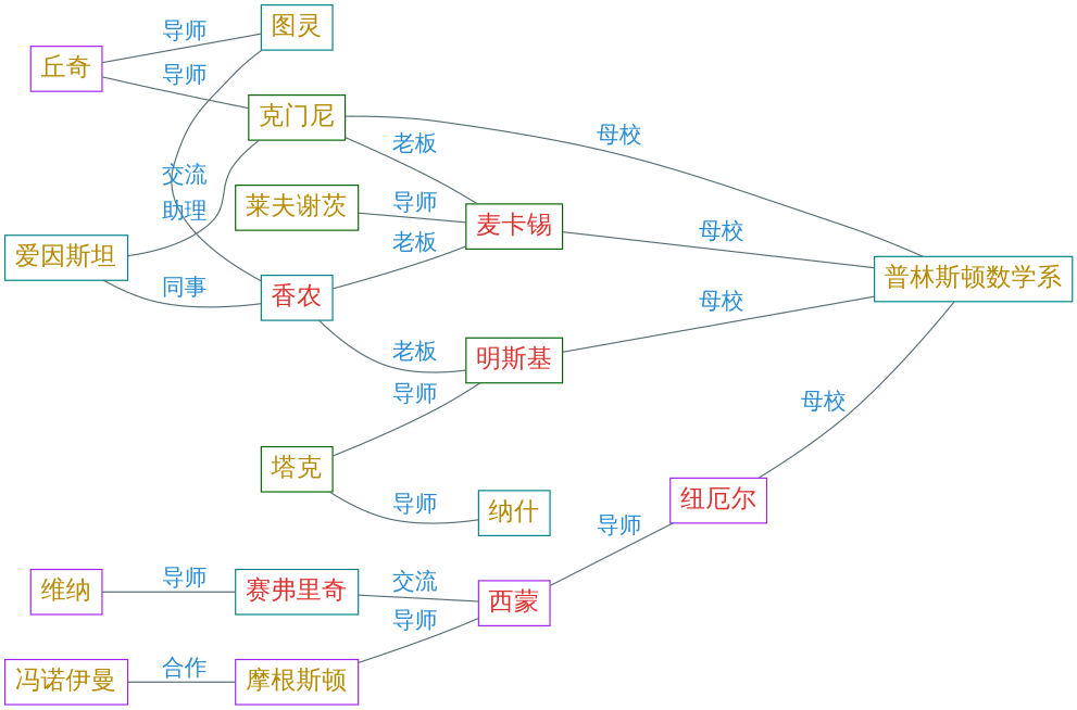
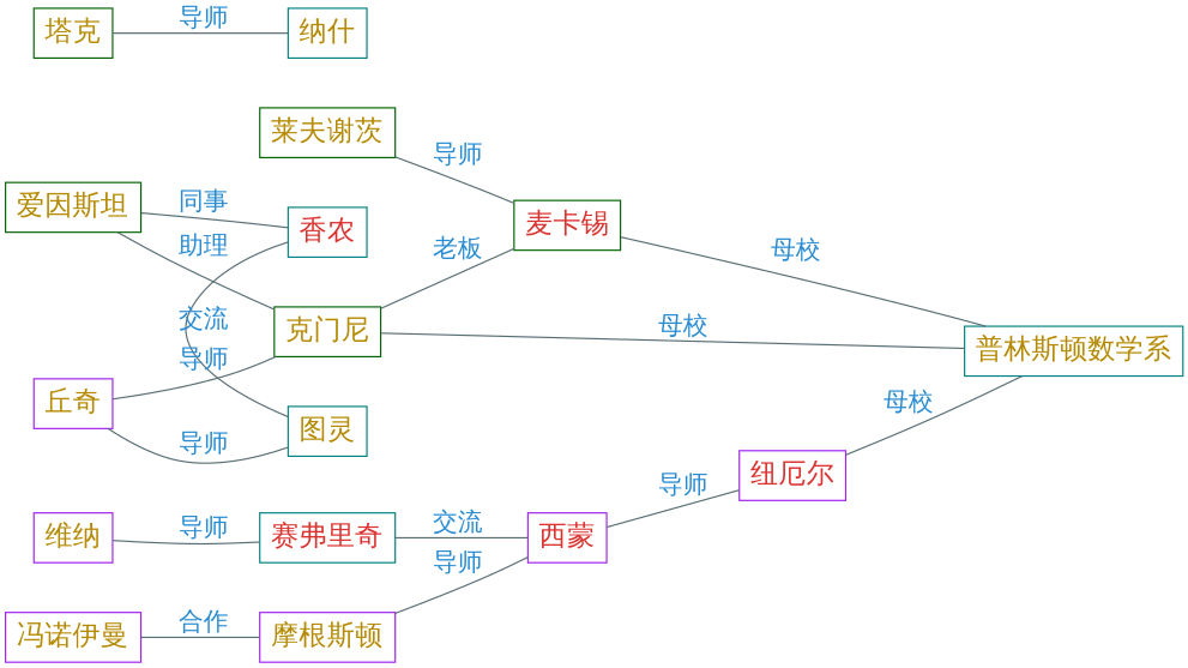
  digraph {
    nodesep=0.5
    rankdir=LR
    ranksep=0.6
    node [color=teal fontcolor="#b58900" fontname=LXGWWenKai fontsize=20 shape=box]
    edge [color="#586e75" dir=none fontcolor="#268bd2" fontname=LXGWWenKai fontsize=18]
    "克门尼" [color=darkgreen]
    "图灵"
    "香农" [fontcolor="#dc322f"]
    "丘奇" [color=purple]
-   "爱因斯坦"
+   "爱因斯坦" [color=darkgreen]
    "维纳" [color=purple]
    "冯诺伊曼" [color=purple]
    "麦卡锡" [color=darkgreen fontcolor="#dc322f"]
    "普林斯顿数学系"
-   "明斯基" [color=darkgreen fontcolor="#dc322f"]
    "赛弗里奇" [fontcolor="#dc322f"]
    "摩根斯顿" [color=purple]
    "莱夫谢茨" [color=darkgreen]
    "塔克" [color=darkgreen]
    "纳什"
    "西蒙" [color=purple fontcolor="#dc322f"]
    "纽厄尔" [color=purple fontcolor="#dc322f"]
    subgraph sub_1 {
      rank=same
      "克门尼"
      "图灵"
      "香农"
    }
    subgraph sub_2 {
      rank=same
      "丘奇"
      "爱因斯坦"
      "维纳"
      "冯诺伊曼"
    }
    "克门尼" -> "麦卡锡" [label=" 老板"]
    "克门尼" -> "普林斯顿数学系" [label=" 母校"]
    "香农" -> "图灵" [label=" 交流"]
-   "香农" -> "麦卡锡" [label=" 老板"]
-   "香农" -> "明斯基" [label=" 老板"]
    "丘奇" -> "克门尼" [label=" 导师"]
    "丘奇" -> "图灵" [label=" 导师"]
    "爱因斯坦" -> "克门尼" [label=" 助理"]
    "爱因斯坦" -> "香农" [label=" 同事"]
    "维纳" -> "赛弗里奇" [label=" 导师"]
    "冯诺伊曼" -> "摩根斯顿" [label=" 合作"]
    "麦卡锡" -> "普林斯顿数学系" [label=" 母校"]
-   "明斯基" -> "普林斯顿数学系" [label=" 母校"]
    "赛弗里奇" -> "西蒙" [label=" 交流"]
    "摩根斯顿" -> "西蒙" [label=" 导师"]
    "莱夫谢茨" -> "麦卡锡" [label=" 导师"]
-   "塔克" -> "明斯基" [label=" 导师"]
    "塔克" -> "纳什" [label=" 导师"]
    "西蒙" -> "纽厄尔" [label=" 导师"]
    "纽厄尔" -> "普林斯顿数学系" [label=" 母校"]
  }
